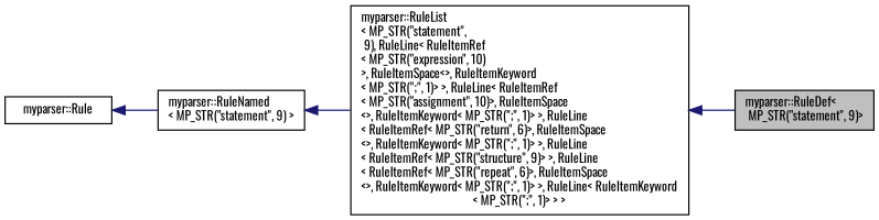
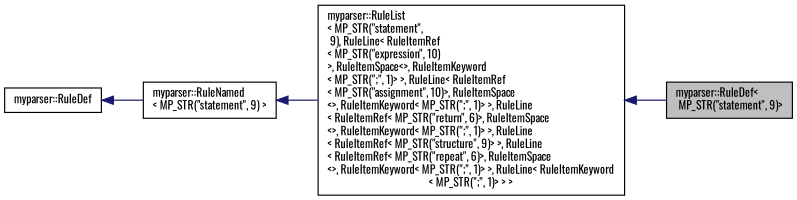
  digraph {
    rankdir=LR
    fontname=Oswald
    node [color=black fillcolor=white fontname=Oswald fontsize=10 shape=record style=filled]
    edge [color=midnightblue dir=back fontname=Oswald fontsize=10 labelfontname=Helvetica labelfontsize=10 style=solid]
    n1 [fillcolor=grey75 fontcolor=black height=0.2 label="myparser::RuleDef\<\l MP_STR(\"statement\", 9)\>" width=0.4]
    n2 [height=0.2 label="myparser::RuleList\l\< MP_STR(\"statement\",\l 9), RuleLine\< RuleItemRef\l\< MP_STR(\"expression\", 10)\l\>, RuleItemSpace\<\>, RuleItemKeyword\l\< MP_STR(\";\", 1)\> \>, RuleLine\< RuleItemRef\l\< MP_STR(\"assignment\", 10)\>, RuleItemSpace\l\<\>, RuleItemKeyword\< MP_STR(\";\", 1)\> \>, RuleLine\l\< RuleItemRef\< MP_STR(\"return\", 6)\>, RuleItemSpace\l\<\>, RuleItemKeyword\< MP_STR(\";\", 1)\> \>, RuleLine\l\< RuleItemRef\< MP_STR(\"structure\", 9)\> \>, RuleLine\l\< RuleItemRef\< MP_STR(\"repeat\", 6)\>, RuleItemSpace\l\<\>, RuleItemKeyword\< MP_STR(\";\", 1)\> \>, RuleLine\< RuleItemKeyword\l\< MP_STR(\";\", 1)\> \> \>" width=0.4]
    n3 [height=0.2 label="myparser::RuleNamed\l\< MP_STR(\"statement\", 9) \>" width=0.4]
-   n4 [height=0.2 label="myparser::Rule" width=0.4]
+   n4 [height=0.2 label="myparser::RuleDef" width=0.4]
    n2 -> n1
    n3 -> n2
    n4 -> n3
  }
